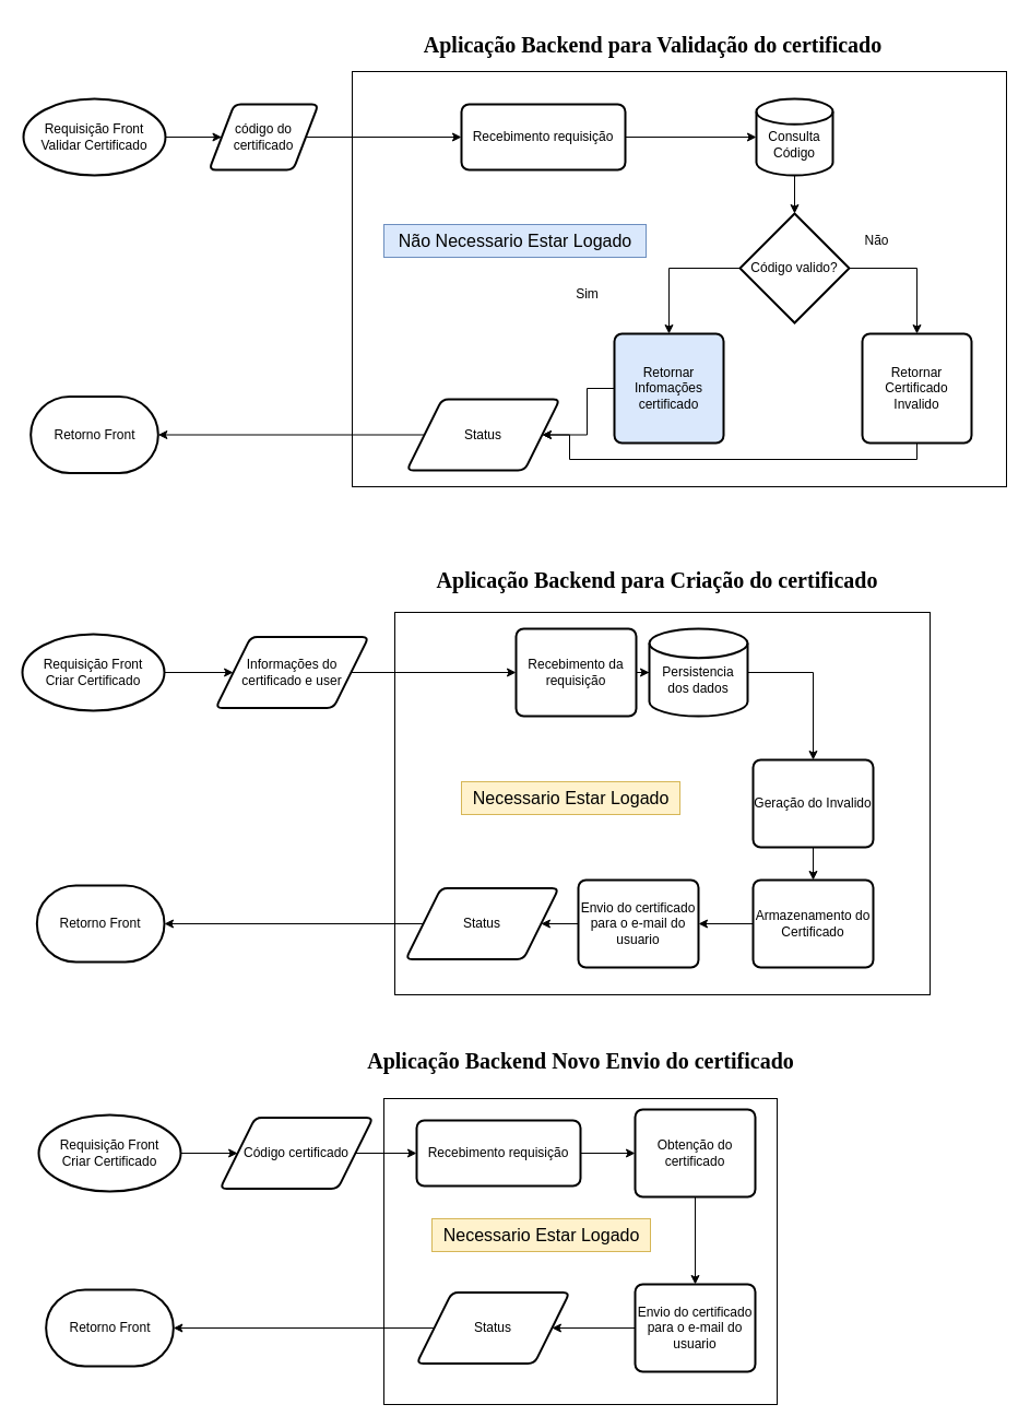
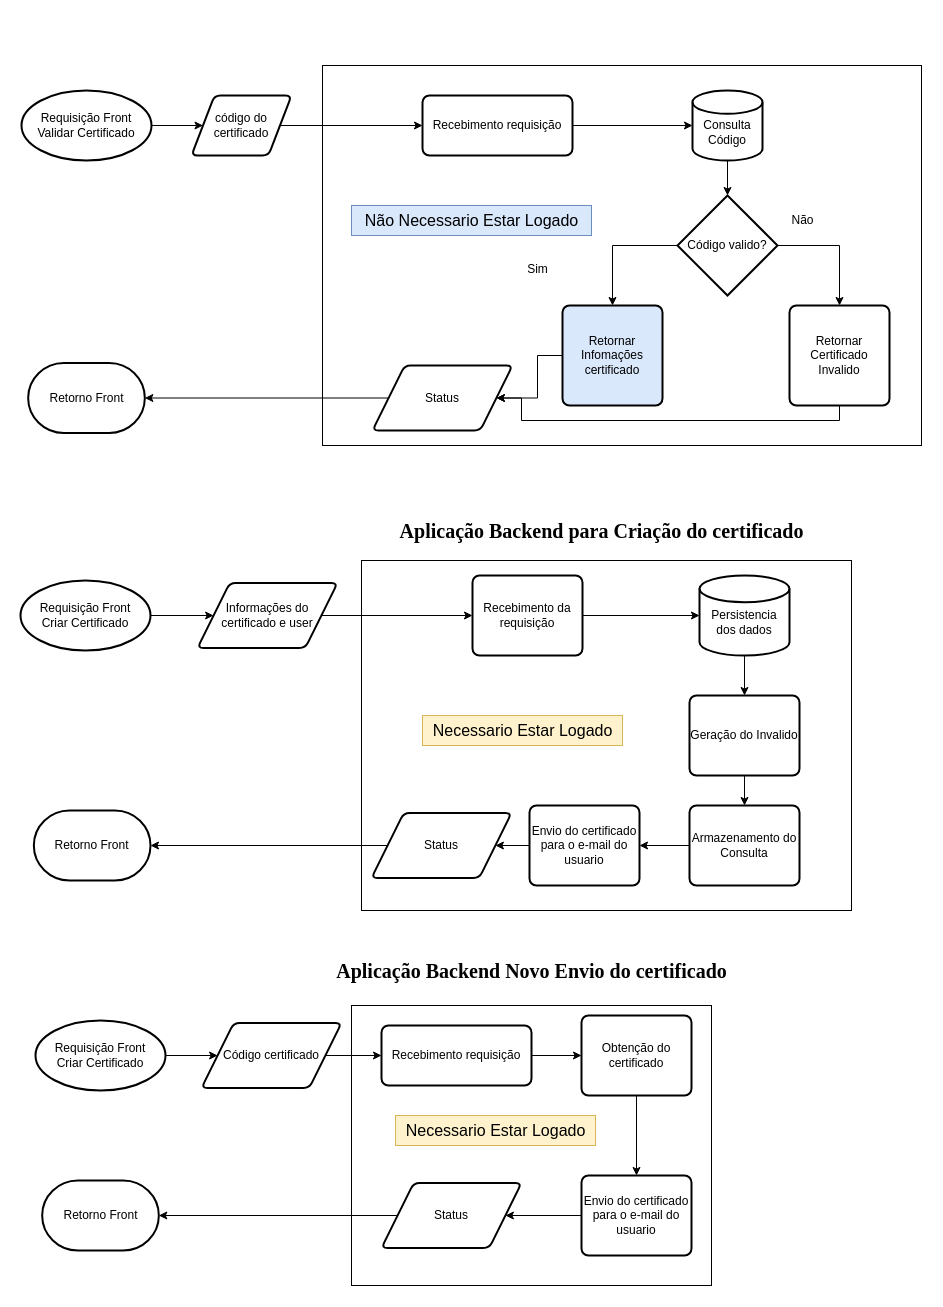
  <mxCell id="0" />
  <mxCell id="1" parent="0" />
  <mxCell id="2" value="" style="rounded=0;whiteSpace=wrap;html=1;fillColor=none;" vertex="1" parent="1"><mxGeometry x="351" y="1005" width="360" height="280" as="geometry" /></mxCell>
  <mxCell id="3" value="" style="rounded=0;whiteSpace=wrap;html=1;fillColor=none;" vertex="1" parent="1"><mxGeometry x="361" y="560" width="490" height="350" as="geometry" /></mxCell>
  <mxCell id="4" value="" style="rounded=0;whiteSpace=wrap;html=1;fillColor=none;" vertex="1" parent="1"><mxGeometry x="322" y="65" width="599" height="380" as="geometry" /></mxCell>
  <mxCell id="5" style="edgeStyle=orthogonalEdgeStyle;rounded=0;orthogonalLoop=1;jettySize=auto;html=1;" edge="1" parent="1" source="6" target="8"><mxGeometry relative="1" as="geometry" /></mxCell>
  <mxCell id="6" value="&lt;div&gt;Requisição Front Validar Certificado&lt;/div&gt;" style="strokeWidth=2;html=1;shape=mxgraph.flowchart.start_1;whiteSpace=wrap;" vertex="1" parent="1"><mxGeometry x="21" y="90" width="130" height="70" as="geometry" /></mxCell>
  <mxCell id="7" style="edgeStyle=orthogonalEdgeStyle;rounded=0;orthogonalLoop=1;jettySize=auto;html=1;" edge="1" parent="1" source="8" target="10"><mxGeometry relative="1" as="geometry" /></mxCell>
  <mxCell id="8" value="&lt;div&gt;código do certificado&lt;/div&gt;" style="shape=parallelogram;html=1;strokeWidth=2;perimeter=parallelogramPerimeter;whiteSpace=wrap;rounded=1;arcSize=12;size=0.23;" vertex="1" parent="1"><mxGeometry x="191" y="95" width="100" height="60" as="geometry" /></mxCell>
  <mxCell id="9" style="edgeStyle=orthogonalEdgeStyle;rounded=0;orthogonalLoop=1;jettySize=auto;html=1;" edge="1" parent="1" source="10" target="12"><mxGeometry relative="1" as="geometry" /></mxCell>
  <mxCell id="10" value="Recebimento requisição" style="rounded=1;whiteSpace=wrap;html=1;absoluteArcSize=1;arcSize=14;strokeWidth=2;" vertex="1" parent="1"><mxGeometry x="422" y="95" width="150" height="60" as="geometry" /></mxCell>
  <mxCell id="11" style="edgeStyle=orthogonalEdgeStyle;rounded=0;orthogonalLoop=1;jettySize=auto;html=1;" edge="1" parent="1" source="12" target="15"><mxGeometry relative="1" as="geometry" /></mxCell>
  <mxCell id="12" value="&lt;div&gt;&lt;br&gt;&lt;/div&gt;&lt;div&gt;Consulta&lt;/div&gt;&lt;div&gt;Código&lt;br&gt;&lt;/div&gt;" style="strokeWidth=2;html=1;shape=mxgraph.flowchart.database;whiteSpace=wrap;" vertex="1" parent="1"><mxGeometry x="692" y="90" width="70" height="70" as="geometry" /></mxCell>
  <mxCell id="13" style="edgeStyle=orthogonalEdgeStyle;rounded=0;orthogonalLoop=1;jettySize=auto;html=1;" edge="1" parent="1" source="15" target="17"><mxGeometry relative="1" as="geometry" /></mxCell>
  <mxCell id="14" style="edgeStyle=orthogonalEdgeStyle;rounded=0;orthogonalLoop=1;jettySize=auto;html=1;entryX=0.5;entryY=0;entryDx=0;entryDy=0;exitX=1;exitY=0.5;exitDx=0;exitDy=0;exitPerimeter=0;" edge="1" parent="1" source="15" target="19"><mxGeometry relative="1" as="geometry" /></mxCell>
  <mxCell id="15" value="Código valido?" style="strokeWidth=2;html=1;shape=mxgraph.flowchart.decision;whiteSpace=wrap;" vertex="1" parent="1"><mxGeometry x="677" y="195" width="100" height="100" as="geometry" /></mxCell>
  <mxCell id="16" style="edgeStyle=orthogonalEdgeStyle;rounded=0;orthogonalLoop=1;jettySize=auto;html=1;entryX=1;entryY=0.5;entryDx=0;entryDy=0;" edge="1" parent="1" source="17" target="57"><mxGeometry relative="1" as="geometry" /></mxCell>
  <mxCell id="17" value="Retornar Infomações certificado" style="rounded=1;whiteSpace=wrap;html=1;absoluteArcSize=1;arcSize=14;strokeWidth=2;fillColor=#dae8fc;" vertex="1" parent="1"><mxGeometry x="562" y="305" width="100" height="100" as="geometry" /></mxCell>
  <mxCell id="18" style="edgeStyle=orthogonalEdgeStyle;rounded=0;orthogonalLoop=1;jettySize=auto;html=1;entryX=1;entryY=0.5;entryDx=0;entryDy=0;exitX=0.5;exitY=1;exitDx=0;exitDy=0;" edge="1" parent="1" source="19" target="57"><mxGeometry relative="1" as="geometry"><Array as="points"><mxPoint x="839" y="420" /><mxPoint x="521" y="420" /><mxPoint x="521" y="398" /></Array></mxGeometry></mxCell>
  <mxCell id="19" value="Retornar Certificado Invalido" style="rounded=1;whiteSpace=wrap;html=1;absoluteArcSize=1;arcSize=14;strokeWidth=2;" vertex="1" parent="1"><mxGeometry x="789" y="305" width="100" height="100" as="geometry" /></mxCell>
  <mxCell id="20" value="Retorno Front" style="strokeWidth=2;html=1;shape=mxgraph.flowchart.terminator;whiteSpace=wrap;" vertex="1" parent="1"><mxGeometry x="27.67" y="362.5" width="116.66" height="70" as="geometry" /></mxCell>
  <mxCell id="21" value="Sim" style="text;html=1;align=center;verticalAlign=middle;resizable=0;points=[];autosize=1;strokeColor=none;fillColor=none;" vertex="1" parent="1"><mxGeometry x="512" y="254" width="50" height="30" as="geometry" /></mxCell>
  <mxCell id="22" value="Não" style="text;html=1;align=center;verticalAlign=middle;resizable=0;points=[];autosize=1;strokeColor=none;fillColor=none;" vertex="1" parent="1"><mxGeometry x="777" y="205" width="50" height="30" as="geometry" /></mxCell>
- <mxCell id="23" value="Aplicação Backend para Validação do certificado" style="text;html=1;align=center;verticalAlign=middle;resizable=0;points=[];autosize=1;strokeColor=none;fillColor=none;fontFamily=Times New Roman;fontSize=20;fontStyle=1" vertex="1" parent="1"><mxGeometry x="377" y="20" width="440" height="40" as="geometry" /></mxCell>
  <mxCell id="24" style="edgeStyle=orthogonalEdgeStyle;rounded=0;orthogonalLoop=1;jettySize=auto;html=1;" edge="1" parent="1" source="25" target="27"><mxGeometry relative="1" as="geometry" /></mxCell>
  <mxCell id="25" value="&lt;div&gt;Requisição Front &lt;br&gt;&lt;/div&gt;&lt;div&gt;Criar Certificado&lt;br&gt;&lt;/div&gt;" style="strokeWidth=2;html=1;shape=mxgraph.flowchart.start_1;whiteSpace=wrap;" vertex="1" parent="1"><mxGeometry x="20" y="580" width="130" height="70" as="geometry" /></mxCell>
  <mxCell id="26" style="edgeStyle=orthogonalEdgeStyle;rounded=0;orthogonalLoop=1;jettySize=auto;html=1;fontSize=8;" edge="1" parent="1" source="27" target="31"><mxGeometry relative="1" as="geometry" /></mxCell>
  <mxCell id="27" value="&lt;div&gt;Informações do certificado e user&lt;br&gt;&lt;/div&gt;" style="shape=parallelogram;html=1;strokeWidth=2;perimeter=parallelogramPerimeter;whiteSpace=wrap;rounded=1;arcSize=12;size=0.23;" vertex="1" parent="1"><mxGeometry x="197" y="582.5" width="140" height="65" as="geometry" /></mxCell>
  <mxCell id="28" value="Retorno Front" style="strokeWidth=2;html=1;shape=mxgraph.flowchart.terminator;whiteSpace=wrap;" vertex="1" parent="1"><mxGeometry x="33.34" y="810" width="116.66" height="70" as="geometry" /></mxCell>
  <mxCell id="29" value="Aplicação Backend para Criação do certificado" style="text;html=1;align=center;verticalAlign=middle;resizable=0;points=[];autosize=1;strokeColor=none;fillColor=none;fontSize=20;fontFamily=Times New Roman;fontStyle=1" vertex="1" parent="1"><mxGeometry x="386" y="510" width="430" height="40" as="geometry" /></mxCell>
  <mxCell id="30" style="edgeStyle=orthogonalEdgeStyle;rounded=0;orthogonalLoop=1;jettySize=auto;html=1;fontSize=8;" edge="1" parent="1" source="31" target="33"><mxGeometry relative="1" as="geometry" /></mxCell>
  <mxCell id="31" value="Recebimento da requisição" style="rounded=1;whiteSpace=wrap;html=1;absoluteArcSize=1;arcSize=14;strokeWidth=2;" vertex="1" parent="1"><mxGeometry x="472" y="575" width="110" height="80" as="geometry" /></mxCell>
  <mxCell id="32" style="edgeStyle=orthogonalEdgeStyle;rounded=0;orthogonalLoop=1;jettySize=auto;html=1;fontSize=8;" edge="1" parent="1" source="33" target="35"><mxGeometry relative="1" as="geometry" /></mxCell>
- <mxCell id="33" value="&lt;div&gt;&lt;br&gt;&lt;/div&gt;&lt;div&gt;Persistencia dos dados&lt;br&gt;&lt;/div&gt;" style="strokeWidth=2;html=1;shape=mxgraph.flowchart.database;whiteSpace=wrap;" vertex="1" parent="1"><mxGeometry x="594" y="575" width="90" height="80" as="geometry" /></mxCell>
+ <mxCell id="33" value="&lt;div&gt;&lt;br&gt;&lt;/div&gt;&lt;div&gt;Persistencia dos dados&lt;br&gt;&lt;/div&gt;" style="strokeWidth=2;html=1;shape=mxgraph.flowchart.database;whiteSpace=wrap;" vertex="1" parent="1"><mxGeometry x="699" y="575" width="90" height="80" as="geometry" /></mxCell>
  <mxCell id="34" style="edgeStyle=orthogonalEdgeStyle;rounded=0;orthogonalLoop=1;jettySize=auto;html=1;fontSize=8;" edge="1" parent="1" source="35" target="37"><mxGeometry relative="1" as="geometry" /></mxCell>
  <mxCell id="35" value="Geração do Invalido" style="rounded=1;whiteSpace=wrap;html=1;absoluteArcSize=1;arcSize=14;strokeWidth=2;" vertex="1" parent="1"><mxGeometry x="689" y="695" width="110" height="80" as="geometry" /></mxCell>
  <mxCell id="36" style="edgeStyle=orthogonalEdgeStyle;rounded=0;orthogonalLoop=1;jettySize=auto;html=1;fontSize=8;" edge="1" parent="1" source="37" target="39"><mxGeometry relative="1" as="geometry" /></mxCell>
- <mxCell id="37" value="Armazenamento do Certificado" style="rounded=1;whiteSpace=wrap;html=1;absoluteArcSize=1;arcSize=14;strokeWidth=2;" vertex="1" parent="1"><mxGeometry x="689" y="805" width="110" height="80" as="geometry" /></mxCell>
+ <mxCell id="37" value="Armazenamento do Consulta" style="rounded=1;whiteSpace=wrap;html=1;absoluteArcSize=1;arcSize=14;strokeWidth=2;" vertex="1" parent="1"><mxGeometry x="689" y="805" width="110" height="80" as="geometry" /></mxCell>
  <mxCell id="38" style="edgeStyle=orthogonalEdgeStyle;rounded=0;orthogonalLoop=1;jettySize=auto;html=1;fontSize=8;" edge="1" parent="1" source="39" target="55"><mxGeometry relative="1" as="geometry" /></mxCell>
  <mxCell id="39" value="Envio do certificado para o e-mail do usuario" style="rounded=1;whiteSpace=wrap;html=1;absoluteArcSize=1;arcSize=14;strokeWidth=2;" vertex="1" parent="1"><mxGeometry x="529" y="805" width="110" height="80" as="geometry" /></mxCell>
  <mxCell id="40" style="edgeStyle=orthogonalEdgeStyle;rounded=0;orthogonalLoop=1;jettySize=auto;html=1;" edge="1" parent="1" source="41" target="43"><mxGeometry relative="1" as="geometry" /></mxCell>
  <mxCell id="41" value="&lt;div&gt;Requisição Front &lt;br&gt;&lt;/div&gt;&lt;div&gt;Criar Certificado&lt;br&gt;&lt;/div&gt;" style="strokeWidth=2;html=1;shape=mxgraph.flowchart.start_1;whiteSpace=wrap;" vertex="1" parent="1"><mxGeometry x="35" y="1020" width="130" height="70" as="geometry" /></mxCell>
  <mxCell id="42" style="edgeStyle=orthogonalEdgeStyle;rounded=0;orthogonalLoop=1;jettySize=auto;html=1;fontSize=8;" edge="1" parent="1" source="43" target="47"><mxGeometry relative="1" as="geometry" /></mxCell>
  <mxCell id="43" value="&lt;div&gt;Código certificado&lt;br&gt;&lt;/div&gt;" style="shape=parallelogram;html=1;strokeWidth=2;perimeter=parallelogramPerimeter;whiteSpace=wrap;rounded=1;arcSize=12;size=0.23;" vertex="1" parent="1"><mxGeometry x="201" y="1022.5" width="140" height="65" as="geometry" /></mxCell>
  <mxCell id="44" value="Retorno Front" style="strokeWidth=2;html=1;shape=mxgraph.flowchart.terminator;whiteSpace=wrap;" vertex="1" parent="1"><mxGeometry x="41.67" y="1180" width="116.66" height="70" as="geometry" /></mxCell>
  <mxCell id="45" value="Aplicação Backend Novo Envio do certificado" style="text;html=1;align=center;verticalAlign=middle;resizable=0;points=[];autosize=1;strokeColor=none;fillColor=none;fontSize=20;fontFamily=Times New Roman;fontStyle=1" vertex="1" parent="1"><mxGeometry x="326" y="950" width="410" height="40" as="geometry" /></mxCell>
  <mxCell id="46" style="edgeStyle=orthogonalEdgeStyle;rounded=0;orthogonalLoop=1;jettySize=auto;html=1;fontSize=8;" edge="1" parent="1" source="47" target="49"><mxGeometry relative="1" as="geometry" /></mxCell>
  <mxCell id="47" value="Recebimento requisição" style="rounded=1;whiteSpace=wrap;html=1;absoluteArcSize=1;arcSize=14;strokeWidth=2;" vertex="1" parent="1"><mxGeometry x="381" y="1025" width="150" height="60" as="geometry" /></mxCell>
  <mxCell id="48" style="edgeStyle=orthogonalEdgeStyle;rounded=0;orthogonalLoop=1;jettySize=auto;html=1;fontSize=8;" edge="1" parent="1" source="49" target="51"><mxGeometry relative="1" as="geometry" /></mxCell>
  <mxCell id="49" value="Obtenção do certificado" style="rounded=1;whiteSpace=wrap;html=1;absoluteArcSize=1;arcSize=14;strokeWidth=2;" vertex="1" parent="1"><mxGeometry x="581" y="1015" width="110" height="80" as="geometry" /></mxCell>
  <mxCell id="50" style="edgeStyle=orthogonalEdgeStyle;rounded=0;orthogonalLoop=1;jettySize=auto;html=1;entryX=1;entryY=0.5;entryDx=0;entryDy=0;fontSize=8;" edge="1" parent="1" source="51" target="53"><mxGeometry relative="1" as="geometry" /></mxCell>
  <mxCell id="51" value="Envio do certificado para o e-mail do usuario" style="rounded=1;whiteSpace=wrap;html=1;absoluteArcSize=1;arcSize=14;strokeWidth=2;" vertex="1" parent="1"><mxGeometry x="581" y="1175" width="110" height="80" as="geometry" /></mxCell>
  <mxCell id="52" style="edgeStyle=orthogonalEdgeStyle;rounded=0;orthogonalLoop=1;jettySize=auto;html=1;fontSize=8;" edge="1" parent="1" source="53" target="44"><mxGeometry relative="1" as="geometry" /></mxCell>
  <mxCell id="53" value="Status" style="shape=parallelogram;html=1;strokeWidth=2;perimeter=parallelogramPerimeter;whiteSpace=wrap;rounded=1;arcSize=12;size=0.23;" vertex="1" parent="1"><mxGeometry x="381" y="1182.5" width="140" height="65" as="geometry" /></mxCell>
  <mxCell id="54" style="edgeStyle=orthogonalEdgeStyle;rounded=0;orthogonalLoop=1;jettySize=auto;html=1;fontSize=8;" edge="1" parent="1" source="55" target="28"><mxGeometry relative="1" as="geometry" /></mxCell>
  <mxCell id="55" value="Status" style="shape=parallelogram;html=1;strokeWidth=2;perimeter=parallelogramPerimeter;whiteSpace=wrap;rounded=1;arcSize=12;size=0.23;" vertex="1" parent="1"><mxGeometry x="371" y="812.5" width="140" height="65" as="geometry" /></mxCell>
  <mxCell id="56" style="edgeStyle=orthogonalEdgeStyle;rounded=0;orthogonalLoop=1;jettySize=auto;html=1;entryX=1;entryY=0.5;entryDx=0;entryDy=0;entryPerimeter=0;fontSize=8;" edge="1" parent="1" source="57" target="20"><mxGeometry relative="1" as="geometry" /></mxCell>
  <mxCell id="57" value="Status" style="shape=parallelogram;html=1;strokeWidth=2;perimeter=parallelogramPerimeter;whiteSpace=wrap;rounded=1;arcSize=12;size=0.23;" vertex="1" parent="1"><mxGeometry x="372" y="365" width="140" height="65" as="geometry" /></mxCell>
  <mxCell id="58" value="&lt;div&gt;Necessario Estar Logado&lt;br&gt;&lt;/div&gt;" style="text;html=1;align=center;verticalAlign=middle;resizable=0;points=[];autosize=1;strokeColor=#d6b656;fillColor=#fff2cc;fontSize=16;labelBorderColor=none;" vertex="1" parent="1"><mxGeometry x="422" y="715" width="200" height="30" as="geometry" /></mxCell>
  <mxCell id="59" value="Não Necessario Estar Logado" style="text;html=1;align=center;verticalAlign=middle;resizable=0;points=[];autosize=1;strokeColor=#6c8ebf;fillColor=#dae8fc;fontSize=16;labelBorderColor=none;" vertex="1" parent="1"><mxGeometry x="351" y="205" width="240" height="30" as="geometry" /></mxCell>
  <mxCell id="60" value="Necessario Estar Logado" style="text;html=1;align=center;verticalAlign=middle;resizable=0;points=[];autosize=1;strokeColor=#d6b656;fillColor=#fff2cc;fontSize=16;labelBorderColor=none;" vertex="1" parent="1"><mxGeometry x="395" y="1115" width="200" height="30" as="geometry" /></mxCell>
